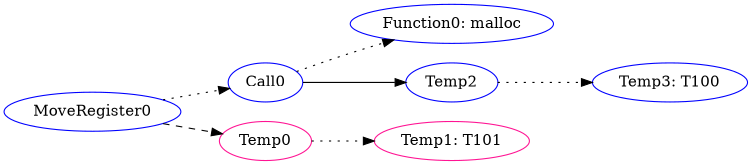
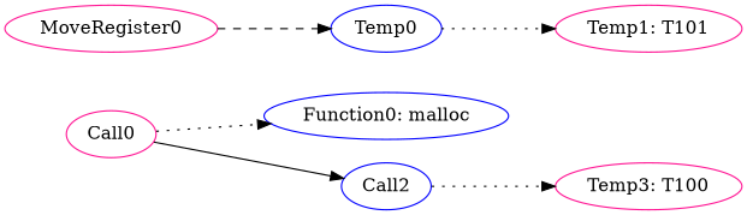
  digraph {
    ordering=out
    rankdir=LR
    node [color=blue]
    edge [style=dotted]
-   Call0
+   Call0 [color=deeppink]
    "Function0: malloc"
-   Temp2
-   "Temp3: T100"
-   MoveRegister0
-   Temp0 [color=deeppink]
+   Temp2 [label=Call2]
+   "Temp3: T100" [color=deeppink]
+   MoveRegister0 [color=deeppink]
+   Temp0
    "Temp1: T101" [color=deeppink]
    Call0 -> "Function0: malloc"
    Call0 -> Temp2 [style=solid]
    Temp2 -> "Temp3: T100"
-   MoveRegister0 -> Call0
    MoveRegister0 -> Temp0 [style=dashed]
    Temp0 -> "Temp1: T101"
  }
